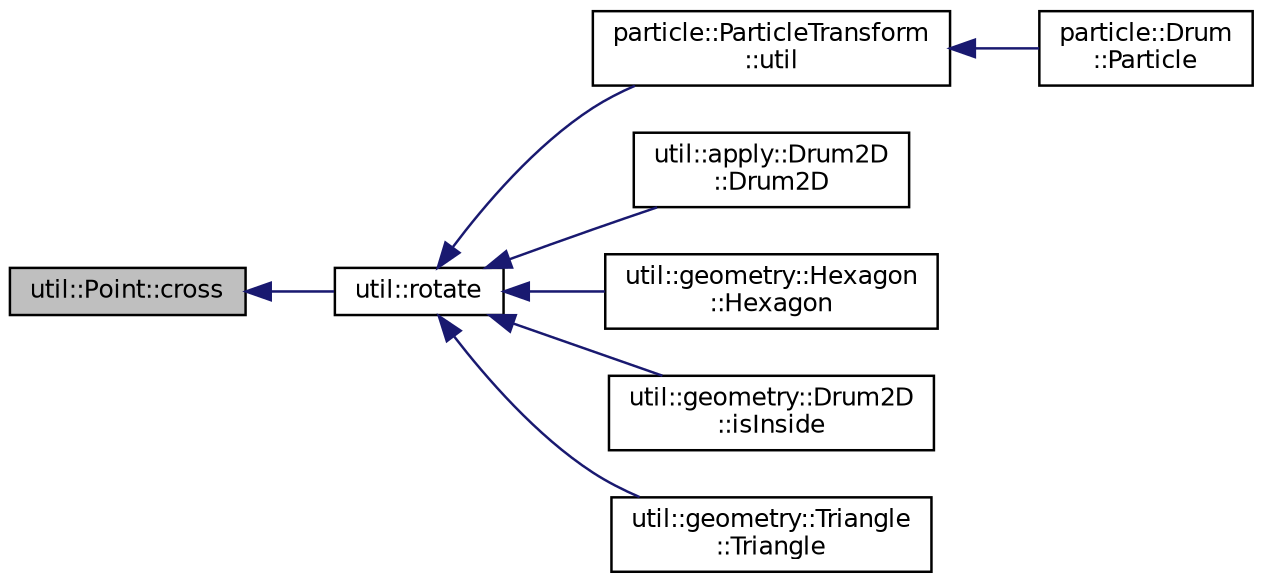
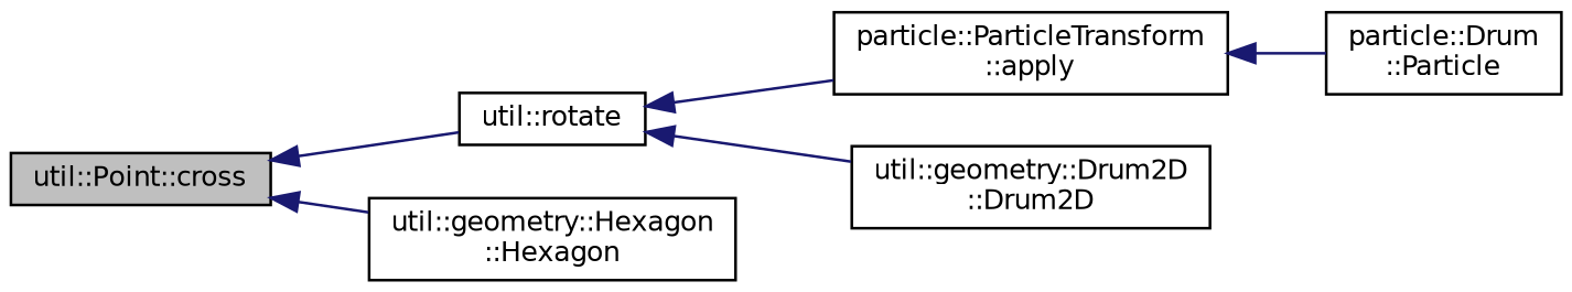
  digraph {
    rankdir=LR
    node [color=black fillcolor=white fontname=Helvetica fontsize=10 shape=record style=filled]
    edge [color=midnightblue dir=back fontname=Helvetica fontsize=10 labelfontname=Helvetica labelfontsize=10 style=solid]
    n1 [fillcolor=grey75 fontcolor=black height=0.2 label="util::Point::cross" width=0.4]
    n2 [height=0.2 label="util::rotate" width=0.4]
-   n3 [height=0.2 label="particle::ParticleTransform\l::util" width=0.4]
-   n4 [height=0.2 label="util::apply::Drum2D\l::Drum2D" width=0.4]
+   n3 [height=0.2 label="particle::ParticleTransform\l::apply" width=0.4]
+   n4 [height=0.2 label="util::geometry::Drum2D\l::Drum2D" width=0.4]
    n5 [height=0.2 label="util::geometry::Hexagon\l::Hexagon" width=0.4]
-   n6 [height=0.2 label="util::geometry::Drum2D\l::isInside" width=0.4]
-   n7 [height=0.2 label="util::geometry::Triangle\l::Triangle" width=0.4]
    n8 [height=0.2 label="particle::Drum\l::Particle" width=0.4]
    n1 -> n2
    n2 -> n3
    n2 -> n4
-   n2 -> n5
-   n2 -> n6
-   n2 -> n7
+   n1 -> n5
    n3 -> n8
  }
